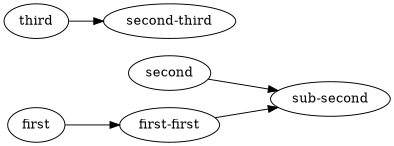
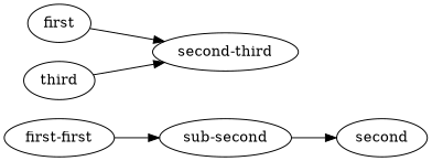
  digraph {
    rankdir=LR
    n1 [label="first-first"]
    first
    "sub-second"
    second
    n5 [label="second-third"]
    third
    n1 -> "sub-second"
-   first -> n1
-   second -> "sub-second"
+   first -> n5
+   "sub-second" -> second
    third -> n5
  }
